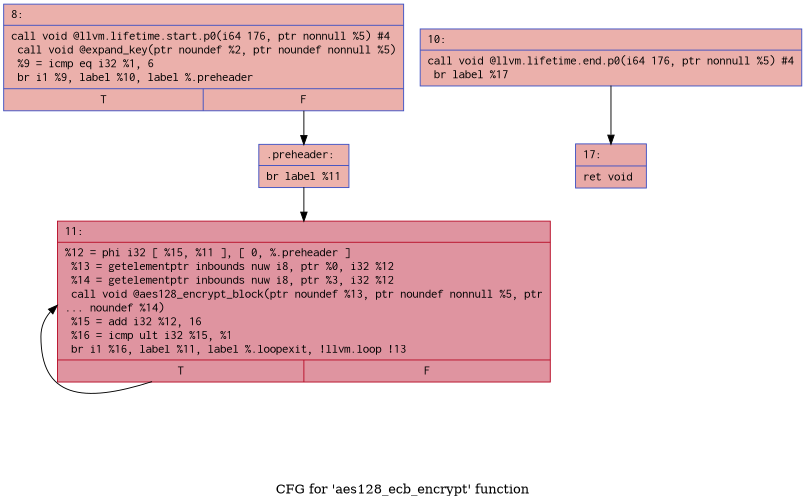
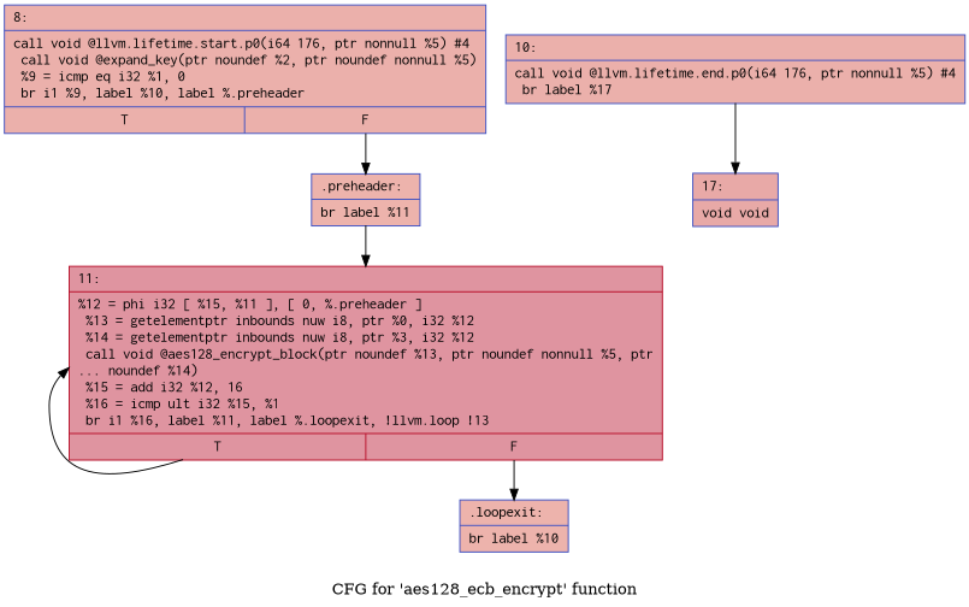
  digraph {
    label="CFG for 'aes128_ecb_encrypt' function"
    node [color="#3d50c3ff" fillcolor="#d24b4070" fontname=Courier shape=record style=filled]
-   n1 [label="{8:\l|  call void @llvm.lifetime.start.p0(i64 176, ptr nonnull %5) #4\l  call void @expand_key(ptr noundef %2, ptr noundef nonnull %5)\l  %9 = icmp eq i32 %1, 6\l  br i1 %9, label %10, label %.preheader\l|{<s0>T|<s1>F}}"]
+   n1 [label="{8:\l|  call void @llvm.lifetime.start.p0(i64 176, ptr nonnull %5) #4\l  call void @expand_key(ptr noundef %2, ptr noundef nonnull %5)\l  %9 = icmp eq i32 %1, 0\l  br i1 %9, label %10, label %.preheader\l|{<s0>T|<s1>F}}"]
    n2 [fillcolor="#d6524470" label="{.preheader:\l|  br label %11\l}"]
-   n3 [fillcolor="#ca3b3770" label="{17:\l|  ret void\l}"]
+   n3 [fillcolor="#ca3b3770" label="{17:\l|  void void\l}"]
    n4 [label="{10:\l|  call void @llvm.lifetime.end.p0(i64 176, ptr nonnull %5) #4\l  br label %17\l}"]
    n5 [color="#b70d28ff" fillcolor="#b70d2870" label="{11:\l|  %12 = phi i32 [ %15, %11 ], [ 0, %.preheader ]\l  %13 = getelementptr inbounds nuw i8, ptr %0, i32 %12\l  %14 = getelementptr inbounds nuw i8, ptr %3, i32 %12\l  call void @aes128_encrypt_block(ptr noundef %13, ptr noundef nonnull %5, ptr\l... noundef %14)\l  %15 = add i32 %12, 16\l  %16 = icmp ult i32 %15, %1\l  br i1 %16, label %11, label %.loopexit, !llvm.loop !13\l|{<s0>T|<s1>F}}"]
+   n6 [fillcolor="#d6524470" label="{.loopexit:\l|  br label %10\l}"]
    n1 -> n2 [tailport=s1]
    n2 -> n5
    n4 -> n3
    n5 -> n5 [tailport=s0]
+   n5 -> n6 [tailport=s1]
  }
